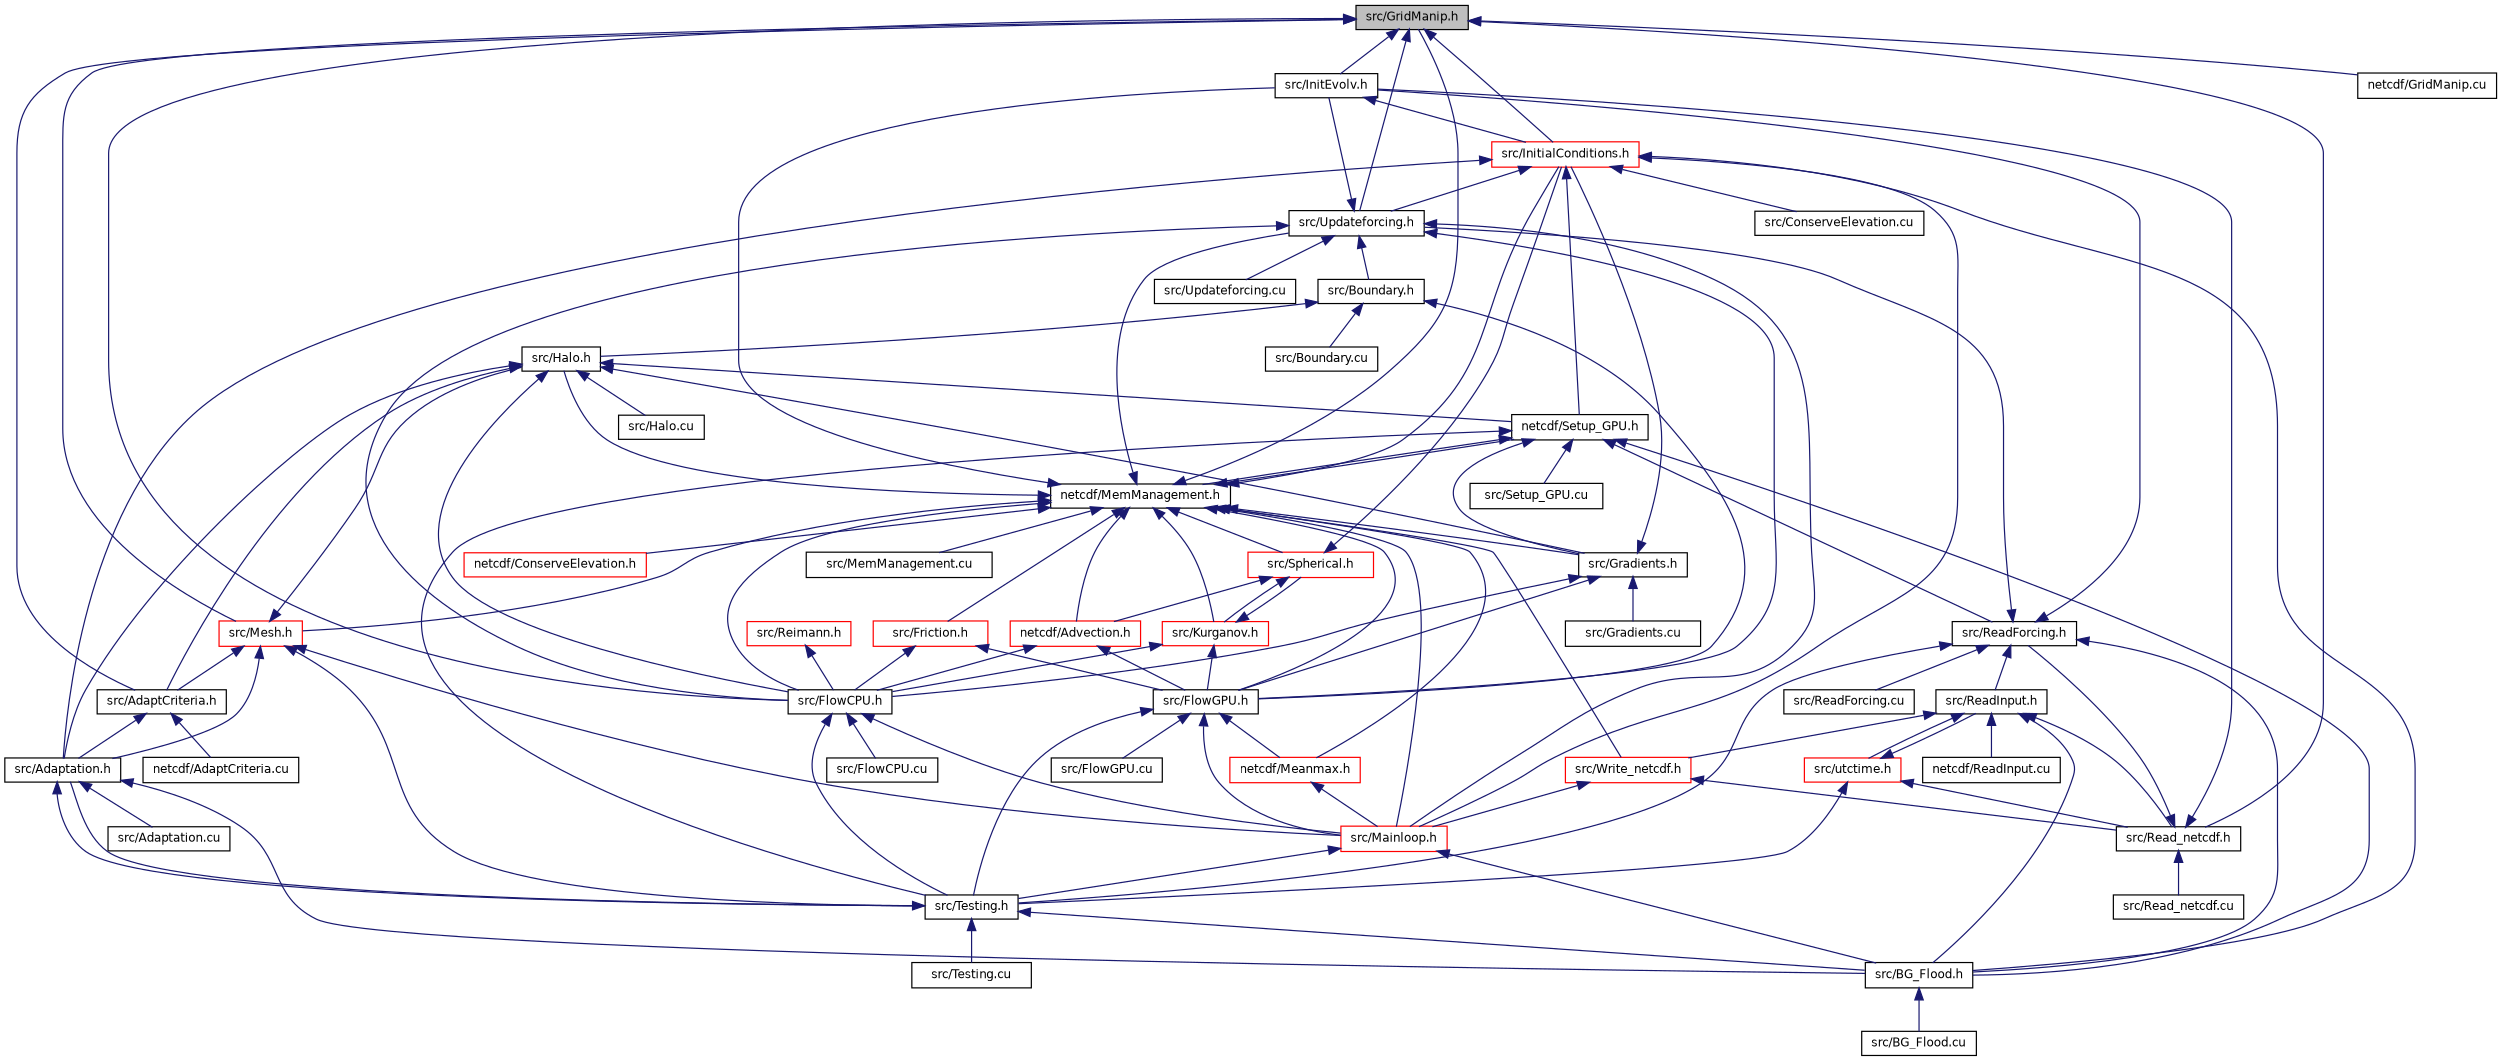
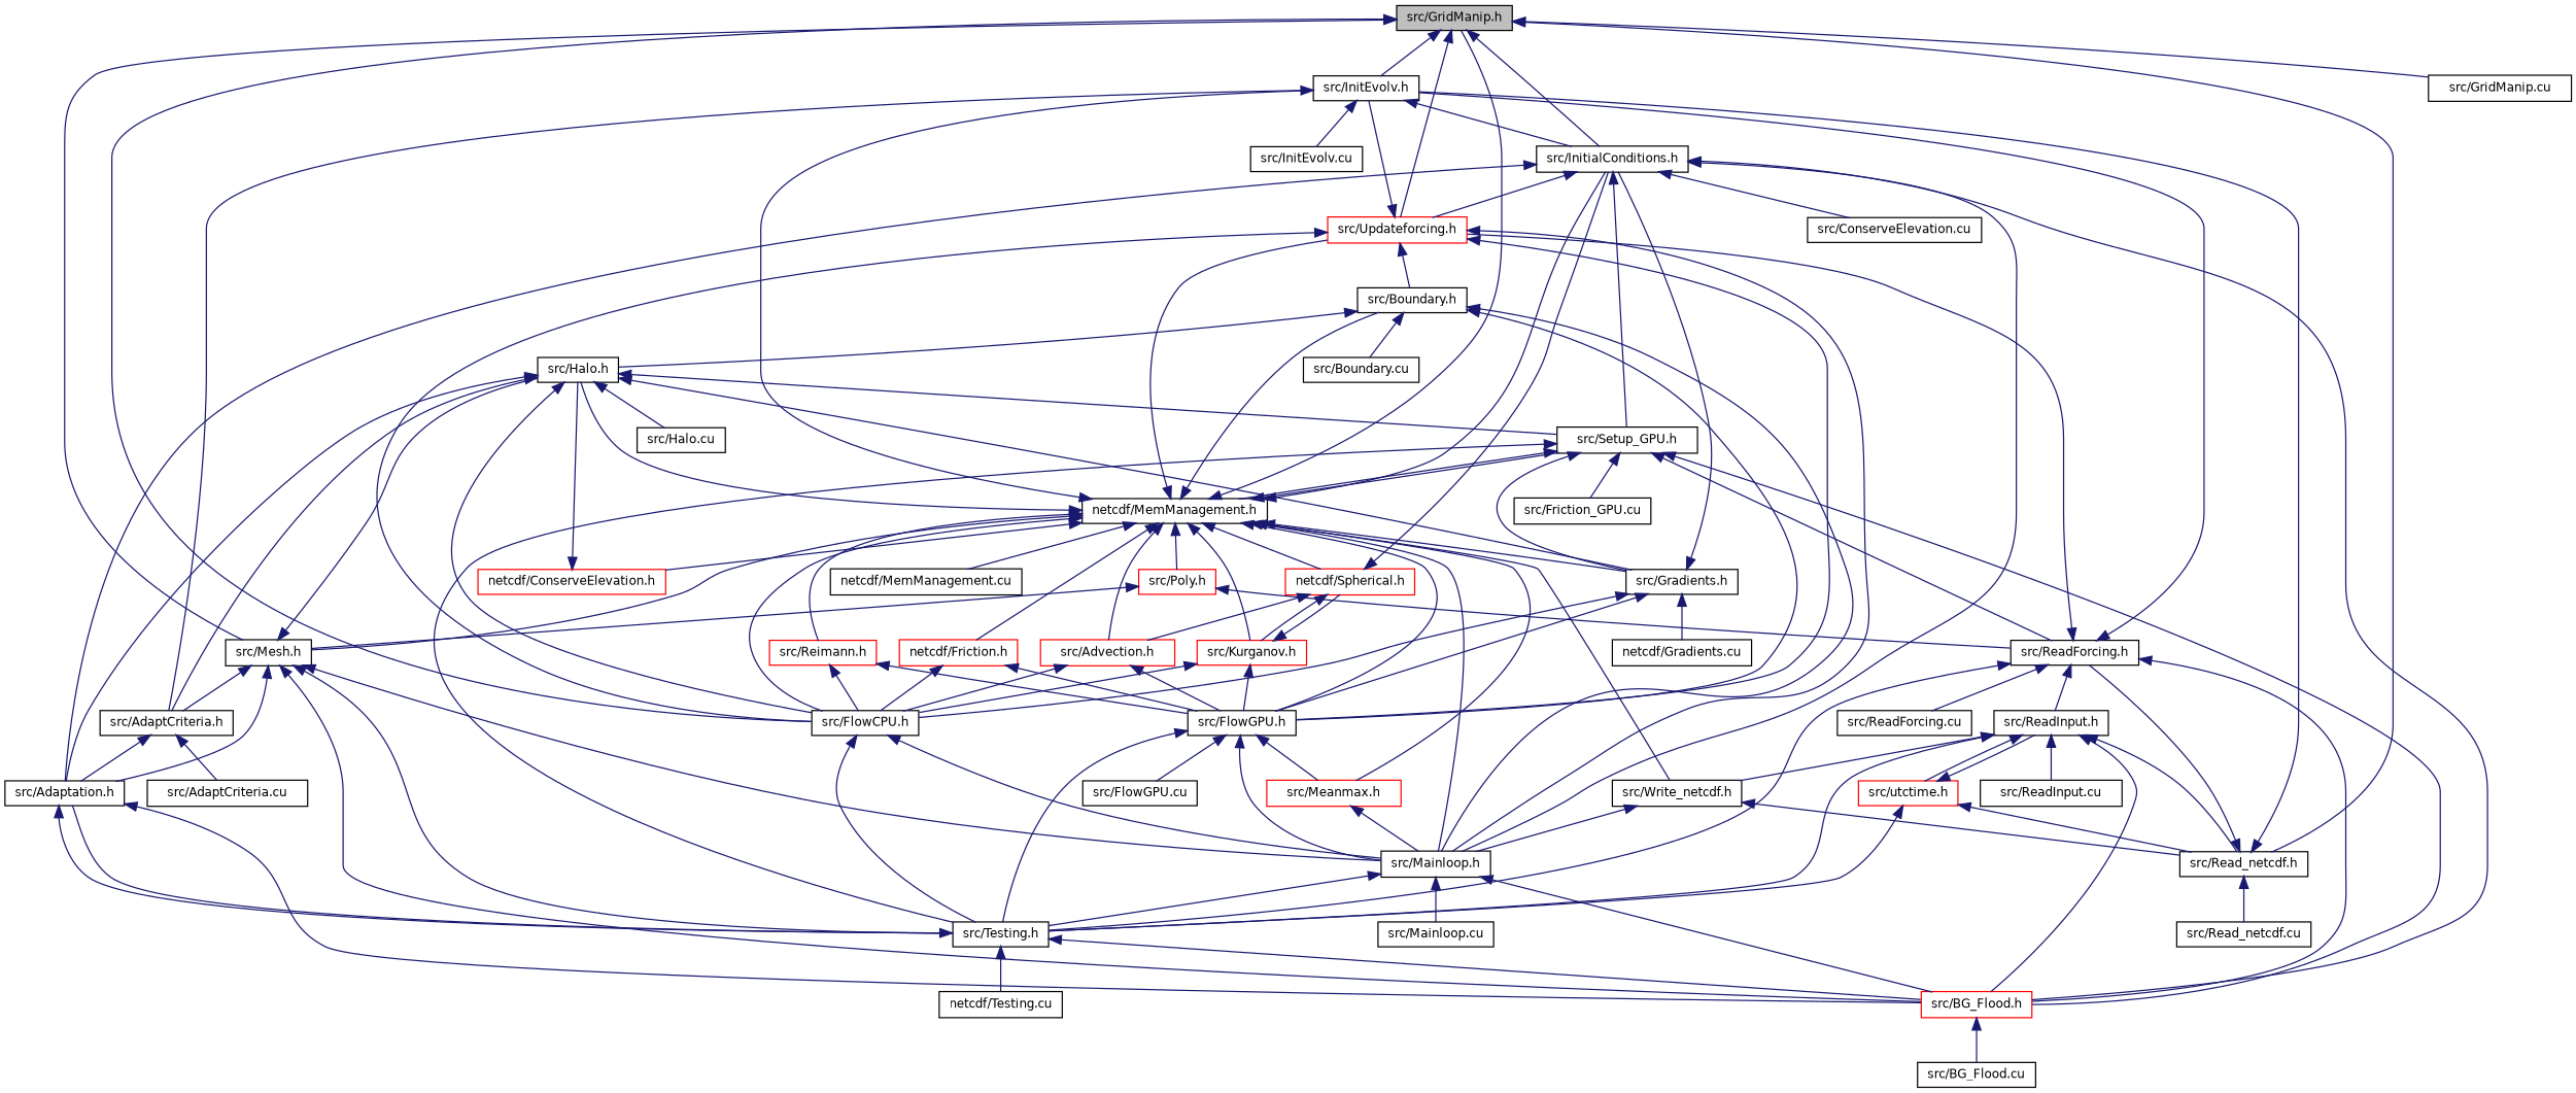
  digraph {
    node [color=black fontname=Helvetica fontsize=10 shape=record]
    edge [color=midnightblue dir=back fontname=Helvetica fontsize=10 labelfontname=Helvetica labelfontsize=10 style=solid]
    n1 [fillcolor=grey75 fontcolor=black height=0.2 label="src/GridManip.h" style=filled width=0.4]
    n2 [height=0.2 label="src/AdaptCriteria.h" width=0.4]
    n3 [height=0.2 label="src/FlowCPU.h" width=0.4]
-   n4 [height=0.2 label="netcdf/GridManip.cu" width=0.4]
+   n4 [height=0.2 label="src/GridManip.cu" width=0.4]
    n5 [height=0.2 label="src/InitEvolv.h" width=0.4]
-   n6 [color=red height=0.2 label="src/InitialConditions.h" width=0.4]
-   n7 [color=red height=0.2 label="src/Mesh.h" width=0.4]
+   n6 [height=0.2 label="src/InitialConditions.h" width=0.4]
+   n7 [height=0.2 label="src/Mesh.h" width=0.4]
    n8 [height=0.2 label="src/Read_netcdf.h" width=0.4]
-   n9 [height=0.2 label="src/Updateforcing.h" width=0.4]
+   n9 [color=red height=0.2 label="src/Updateforcing.h" width=0.4]
    n10 [height=0.2 label="src/Adaptation.h" width=0.4]
-   n11 [height=0.2 label="netcdf/AdaptCriteria.cu" width=0.4]
+   n11 [height=0.2 label="src/AdaptCriteria.cu" width=0.4]
    n12 [height=0.2 label="src/Testing.h" width=0.4]
-   n13 [height=0.2 label="src/FlowCPU.cu" width=0.4]
-   n14 [color=red height=0.2 label="src/Mainloop.h" width=0.4]
-   n16 [height=0.2 label="src/BG_Flood.h" width=0.4]
+   n14 [height=0.2 label="src/Mainloop.h" width=0.4]
+   n15 [height=0.2 label="src/InitEvolv.cu" width=0.4]
+   n16 [color=red height=0.2 label="src/BG_Flood.h" width=0.4]
    n17 [height=0.2 label="src/ConserveElevation.cu" width=0.4]
-   n18 [height=0.2 label="netcdf/Setup_GPU.h" width=0.4]
+   n18 [height=0.2 label="src/Setup_GPU.h" width=0.4]
    n19 [height=0.2 label="src/Halo.h" width=0.4]
    n20 [height=0.2 label="src/ReadForcing.h" width=0.4]
    n21 [height=0.2 label="src/Read_netcdf.cu" width=0.4]
    n22 [height=0.2 label="src/FlowGPU.h" width=0.4]
    n23 [height=0.2 label="src/Boundary.h" width=0.4]
-   n24 [height=0.2 label="src/Updateforcing.cu" width=0.4]
-   n25 [height=0.2 label="src/Adaptation.cu" width=0.4]
    n26 [height=0.2 label="src/BG_Flood.cu" width=0.4]
-   n27 [height=0.2 label="src/Testing.cu" width=0.4]
+   n27 [height=0.2 label="netcdf/Testing.cu" width=0.4]
+   n28 [height=0.2 label="src/Mainloop.cu" width=0.4]
    n29 [height=0.2 label="src/Gradients.h" width=0.4]
    n30 [height=0.2 label="netcdf/MemManagement.h" width=0.4]
-   n31 [height=0.2 label="src/Setup_GPU.cu" width=0.4]
-   n32 [height=0.2 label="src/Gradients.cu" width=0.4]
-   n33 [color=red height=0.2 label="netcdf/Meanmax.h" width=0.4]
-   n34 [color=red height=0.2 label="netcdf/Advection.h" width=0.4]
+   n31 [height=0.2 label="src/Friction_GPU.cu" width=0.4]
+   n32 [height=0.2 label="netcdf/Gradients.cu" width=0.4]
+   n33 [color=red height=0.2 label="src/Meanmax.h" width=0.4]
+   n34 [color=red height=0.2 label="src/Advection.h" width=0.4]
    n35 [color=red height=0.2 label="netcdf/ConserveElevation.h" width=0.4]
-   n36 [color=red height=0.2 label="src/Friction.h" width=0.4]
+   n36 [color=red height=0.2 label="netcdf/Friction.h" width=0.4]
    n37 [color=red height=0.2 label="src/Kurganov.h" width=0.4]
-   n38 [color=red height=0.2 label="src/Spherical.h" width=0.4]
-   n39 [height=0.2 label="src/MemManagement.cu" width=0.4]
-   n41 [color=red height=0.2 label="src/Write_netcdf.h" width=0.4]
+   n38 [color=red height=0.2 label="netcdf/Spherical.h" width=0.4]
+   n39 [height=0.2 label="netcdf/MemManagement.cu" width=0.4]
+   n40 [color=red height=0.2 label="src/Poly.h" width=0.4]
+   n41 [height=0.2 label="src/Write_netcdf.h" width=0.4]
    n42 [color=red height=0.2 label="src/Reimann.h" width=0.4]
    n43 [height=0.2 label="src/ReadForcing.cu" width=0.4]
    n44 [height=0.2 label="src/ReadInput.h" width=0.4]
    n45 [height=0.2 label="src/FlowGPU.cu" width=0.4]
    n46 [height=0.2 label="src/Boundary.cu" width=0.4]
    n47 [height=0.2 label="src/Halo.cu" width=0.4]
-   n48 [height=0.2 label="netcdf/ReadInput.cu" width=0.4]
+   n48 [height=0.2 label="src/ReadInput.cu" width=0.4]
    n49 [color=red height=0.2 label="src/utctime.h" width=0.4]
-   n1 -> n2
+   n5 -> n2
    n1 -> n3
    n1 -> n4
    n1 -> n5
    n1 -> n6
    n1 -> n7
    n1 -> n8
    n1 -> n9
    n2 -> n10
    n2 -> n11
    n3 -> n12
-   n3 -> n13
    n3 -> n14
    n5 -> n6
+   n5 -> n15
    n6 -> n9
    n6 -> n10
    n6 -> n14
    n6 -> n16
    n6 -> n17
    n6 -> n18
    n7 -> n2
    n7 -> n10
    n7 -> n12
    n7 -> n14
+   n7 -> n16
    n7 -> n19
    n8 -> n5
    n8 -> n20
    n8 -> n21
    n9 -> n3
    n9 -> n5
    n9 -> n14
    n9 -> n22
    n9 -> n23
-   n9 -> n24
    n10 -> n12
    n10 -> n16
-   n10 -> n25
    n12 -> n10
    n12 -> n16
    n12 -> n27
    n14 -> n12
    n14 -> n16
+   n14 -> n28
    n16 -> n26
    n18 -> n12
    n18 -> n16
    n18 -> n20
    n18 -> n29
    n18 -> n30
    n18 -> n31
    n19 -> n2
    n19 -> n3
    n19 -> n10
    n19 -> n18
    n19 -> n29
    n19 -> n47
    n20 -> n5
    n20 -> n9
    n20 -> n12
    n20 -> n16
    n20 -> n43
    n20 -> n44
    n22 -> n12
    n22 -> n14
    n22 -> n33
    n22 -> n45
+   n23 -> n14
    n23 -> n19
    n23 -> n22
    n23 -> n46
    n29 -> n3
    n29 -> n6
    n29 -> n22
    n29 -> n32
    n30 -> n1
    n30 -> n3
    n30 -> n5
    n30 -> n6
    n30 -> n7
    n30 -> n9
    n30 -> n14
    n30 -> n18
    n30 -> n19
    n30 -> n22
+   n30 -> n23
    n30 -> n29
    n30 -> n33
    n30 -> n34
    n30 -> n35
    n30 -> n36
    n30 -> n37
    n30 -> n38
    n30 -> n39
+   n30 -> n40
    n30 -> n41
+   n30 -> n42
    n33 -> n14
    n34 -> n3
    n34 -> n22
+   n35 -> n19
    n36 -> n3
    n36 -> n22
    n37 -> n3
    n37 -> n22
    n37 -> n38
    n38 -> n6
    n38 -> n34
    n38 -> n37
+   n40 -> n7
+   n40 -> n20
    n41 -> n8
    n41 -> n14
    n42 -> n3
+   n42 -> n22
    n44 -> n8
+   n44 -> n12
    n44 -> n16
    n44 -> n41
    n44 -> n48
    n44 -> n49
    n49 -> n8
    n49 -> n12
    n49 -> n44
  }
